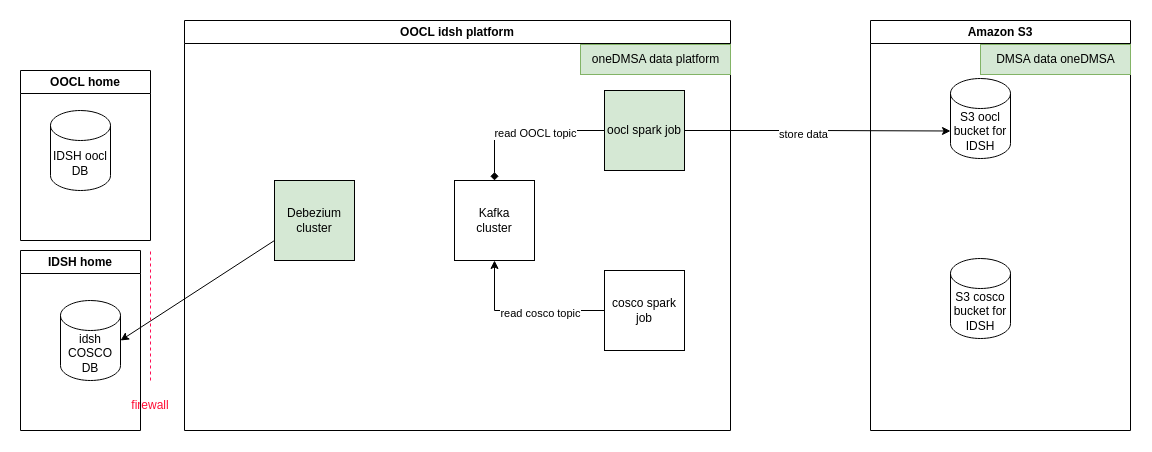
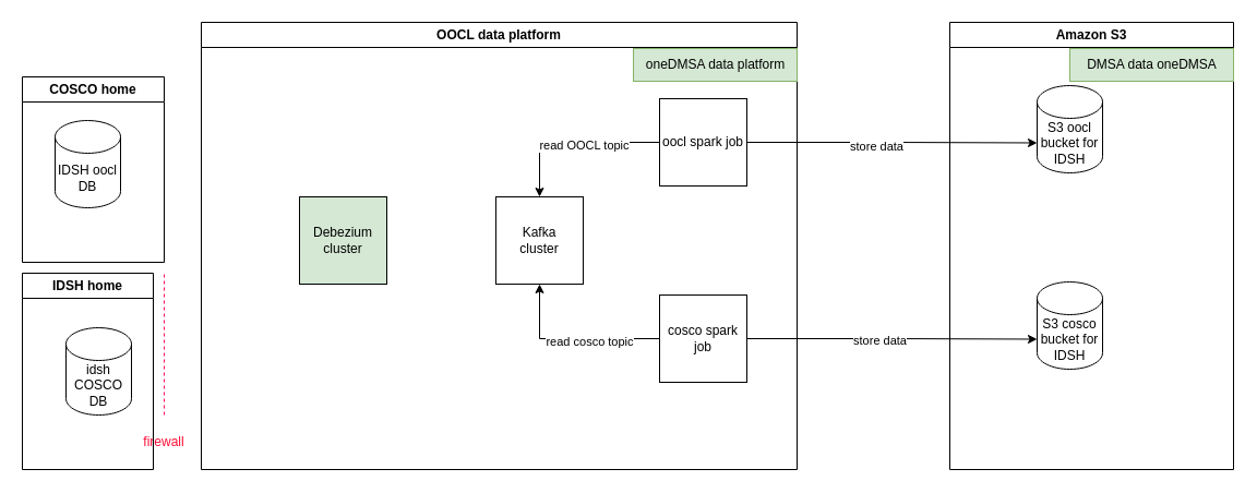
  <mxCell id="0" />
  <mxCell id="1" parent="0" />
- <mxCell id="2" value="OOCL idsh platform" style="swimlane;whiteSpace=wrap;html=1;" vertex="1" parent="1"><mxGeometry x="184" y="20" width="546" height="410" as="geometry" /></mxCell>
+ <mxCell id="2" value="OOCL data platform" style="swimlane;whiteSpace=wrap;html=1;" vertex="1" parent="1"><mxGeometry x="184" y="20" width="546" height="410" as="geometry" /></mxCell>
  <mxCell id="3" value="Debezium&lt;br&gt;cluster" style="whiteSpace=wrap;html=1;aspect=fixed;fillColor=#d5e8d4;" vertex="1" parent="2"><mxGeometry x="90" y="160" width="80" height="80" as="geometry" /></mxCell>
  <mxCell id="4" value="Kafka&lt;br&gt;cluster" style="whiteSpace=wrap;html=1;aspect=fixed;" vertex="1" parent="2"><mxGeometry x="270" y="160" width="80" height="80" as="geometry" /></mxCell>
- <mxCell id="5" style="edgeStyle=orthogonalEdgeStyle;rounded=0;orthogonalLoop=1;jettySize=auto;html=1;entryX=0.5;entryY=0;entryDx=0;entryDy=0;endArrow=diamond;" edge="1" parent="2" source="7" target="4"><mxGeometry relative="1" as="geometry" /></mxCell>
+ <mxCell id="5" style="edgeStyle=orthogonalEdgeStyle;rounded=0;orthogonalLoop=1;jettySize=auto;html=1;entryX=0.5;entryY=0;entryDx=0;entryDy=0;" edge="1" parent="2" source="7" target="4"><mxGeometry relative="1" as="geometry" /></mxCell>
  <mxCell id="6" value="read OOCL topic" style="edgeLabel;html=1;align=center;verticalAlign=middle;resizable=0;points=[];" vertex="1" connectable="0" parent="5"><mxGeometry x="-0.125" y="2" relative="1" as="geometry"><mxPoint as="offset" /></mxGeometry></mxCell>
- <mxCell id="7" value="oocl spark job" style="whiteSpace=wrap;html=1;aspect=fixed;fillColor=#d5e8d4;" vertex="1" parent="2"><mxGeometry x="420" y="70" width="80" height="80" as="geometry" /></mxCell>
+ <mxCell id="7" value="oocl spark job" style="whiteSpace=wrap;html=1;aspect=fixed;" vertex="1" parent="2"><mxGeometry x="420" y="70" width="80" height="80" as="geometry" /></mxCell>
  <mxCell id="8" style="edgeStyle=orthogonalEdgeStyle;rounded=0;orthogonalLoop=1;jettySize=auto;html=1;entryX=0.5;entryY=1;entryDx=0;entryDy=0;" edge="1" parent="2" source="10" target="4"><mxGeometry relative="1" as="geometry" /></mxCell>
  <mxCell id="9" value="read cosco topic" style="edgeLabel;html=1;align=center;verticalAlign=middle;resizable=0;points=[];" vertex="1" connectable="0" parent="8"><mxGeometry x="-0.188" y="2" relative="1" as="geometry"><mxPoint as="offset" /></mxGeometry></mxCell>
  <mxCell id="10" value="cosco spark job" style="whiteSpace=wrap;html=1;aspect=fixed;" vertex="1" parent="2"><mxGeometry x="420" y="250" width="80" height="80" as="geometry" /></mxCell>
  <mxCell id="11" value="oneDMSA data platform" style="text;html=1;align=center;verticalAlign=middle;resizable=0;points=[];autosize=1;strokeColor=#82b366;fillColor=#d5e8d4;" vertex="1" parent="2"><mxGeometry x="396" y="24" width="150" height="30" as="geometry" /></mxCell>
  <mxCell id="12" value="Amazon S3" style="swimlane;whiteSpace=wrap;html=1;" vertex="1" parent="1"><mxGeometry x="870" y="20" width="260" height="410" as="geometry" /></mxCell>
  <mxCell id="13" value="S3 oocl bucket for IDSH" style="shape=cylinder3;whiteSpace=wrap;html=1;boundedLbl=1;backgroundOutline=1;size=15;" vertex="1" parent="12"><mxGeometry x="80" y="58" width="60" height="80" as="geometry" /></mxCell>
  <mxCell id="14" value="S3 cosco bucket for IDSH" style="shape=cylinder3;whiteSpace=wrap;html=1;boundedLbl=1;backgroundOutline=1;size=15;" vertex="1" parent="12"><mxGeometry x="80" y="238" width="60" height="80" as="geometry" /></mxCell>
  <mxCell id="15" value="DMSA data oneDMSA" style="text;html=1;align=center;verticalAlign=middle;resizable=0;points=[];autosize=1;strokeColor=#82b366;fillColor=#d5e8d4;" vertex="1" parent="12"><mxGeometry x="110" y="24" width="150" height="30" as="geometry" /></mxCell>
  <mxCell id="16" value="idsh COSCO DB" style="shape=cylinder3;whiteSpace=wrap;html=1;boundedLbl=1;backgroundOutline=1;size=15;" vertex="1" parent="1"><mxGeometry x="60" y="300" width="60" height="80" as="geometry" /></mxCell>
  <mxCell id="17" value="IDSH oocl DB" style="shape=cylinder3;whiteSpace=wrap;html=1;boundedLbl=1;backgroundOutline=1;size=15;" vertex="1" parent="1"><mxGeometry x="50" y="110" width="60" height="80" as="geometry" /></mxCell>
- <mxCell id="18" value="" style="endArrow=classic;html=1;rounded=0;exitX=0;exitY=0.75;exitDx=0;exitDy=0;entryX=1;entryY=0.5;entryDx=0;entryDy=0;entryPerimeter=0;" edge="1" parent="1" source="3" target="16"><mxGeometry width="50" height="50" relative="1" as="geometry"><mxPoint x="560" y="330" as="sourcePoint" /><mxPoint x="610" y="280" as="targetPoint" /></mxGeometry></mxCell>
  <mxCell id="19" value="" style="endArrow=none;dashed=1;html=1;rounded=0;strokeColor=#FF0D55;" edge="1" parent="1"><mxGeometry width="50" height="50" relative="1" as="geometry"><mxPoint x="150" y="380" as="sourcePoint" /><mxPoint x="150" y="250" as="targetPoint" /></mxGeometry></mxCell>
  <mxCell id="20" value="&lt;font color=&quot;#ff0d35&quot;&gt;firewall&lt;/font&gt;" style="text;html=1;strokeColor=none;fillColor=none;align=center;verticalAlign=middle;whiteSpace=wrap;rounded=0;" vertex="1" parent="1"><mxGeometry x="120" y="390" width="60" height="30" as="geometry" /></mxCell>
  <mxCell id="21" style="edgeStyle=orthogonalEdgeStyle;rounded=0;orthogonalLoop=1;jettySize=auto;html=1;entryX=0;entryY=0;entryDx=0;entryDy=52.5;entryPerimeter=0;" edge="1" parent="1" source="7" target="13"><mxGeometry relative="1" as="geometry" /></mxCell>
  <mxCell id="22" value="store data" style="edgeLabel;html=1;align=center;verticalAlign=middle;resizable=0;points=[];" vertex="1" connectable="0" parent="21"><mxGeometry x="-0.114" y="-3" relative="1" as="geometry"><mxPoint as="offset" /></mxGeometry></mxCell>
+ <mxCell id="23" style="edgeStyle=orthogonalEdgeStyle;rounded=0;orthogonalLoop=1;jettySize=auto;html=1;entryX=0;entryY=0;entryDx=0;entryDy=52.5;entryPerimeter=0;" edge="1" parent="1" source="10" target="14"><mxGeometry relative="1" as="geometry" /></mxCell>
+ <mxCell id="24" value="store data" style="edgeLabel;html=1;align=center;verticalAlign=middle;resizable=0;points=[];" vertex="1" connectable="0" parent="23"><mxGeometry x="-0.092" y="-1" relative="1" as="geometry"><mxPoint as="offset" /></mxGeometry></mxCell>
  <mxCell id="25" value="IDSH home" style="swimlane;whiteSpace=wrap;html=1;" vertex="1" parent="1"><mxGeometry y="250" width="120" height="180" as="geometry" x="20" /></mxCell>
- <mxCell id="26" value="OOCL home" style="swimlane;whiteSpace=wrap;html=1;" vertex="1" parent="1"><mxGeometry y="70" width="130" height="170" as="geometry" x="20" /></mxCell>
+ <mxCell id="26" value="COSCO home" style="swimlane;whiteSpace=wrap;html=1;" vertex="1" parent="1"><mxGeometry y="70" width="130" height="170" as="geometry" x="20" /></mxCell>
